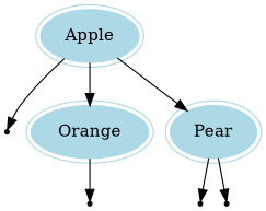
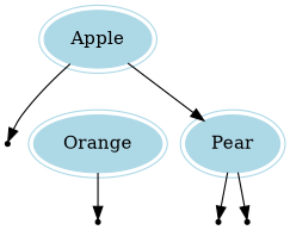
  digraph {
    node [shape=point]
    Apple [color=lightblue peripheries=2 style=filled shape=""]
    null_leftApple
    Orange [color=lightblue peripheries=2 style=filled shape=""]
    Pear [color=lightblue peripheries=2 style=filled shape=""]
    null_leftOrange
    null_leftPear
    null_rightPear
    Apple -> null_leftApple
-   Apple -> Orange
    Apple -> Pear
    Orange -> null_leftOrange
    Pear -> null_leftPear
    Pear -> null_rightPear
  }
